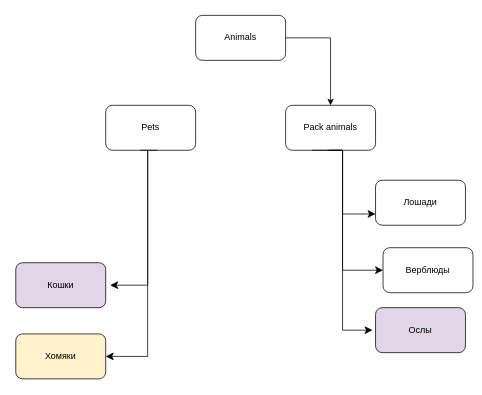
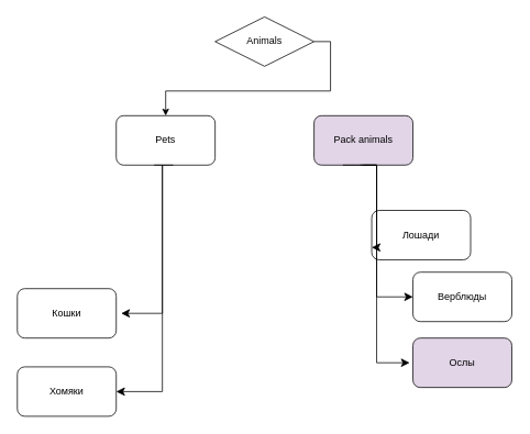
  <mxCell id="0" />
  <mxCell id="1" parent="0" />
- <mxCell id="2" style="edgeStyle=orthogonalEdgeStyle;rounded=0;orthogonalLoop=1;jettySize=auto;html=1;exitX=1;exitY=0.5;exitDx=0;exitDy=0;entryX=0.5;entryY=0;entryDx=0;entryDy=0;" parent="1" source="3" target="5" edge="1"><mxGeometry relative="1" as="geometry" /></mxCell>
- <mxCell id="3" value="Animals" style="rounded=1;whiteSpace=wrap;html=1;" parent="1" vertex="1"><mxGeometry x="260" y="20" width="120" height="60" as="geometry" /></mxCell>
+ <mxCell id="2" style="edgeStyle=orthogonalEdgeStyle;rounded=0;orthogonalLoop=1;jettySize=auto;html=1;exitX=1;exitY=0.5;exitDx=0;exitDy=0;" parent="1" source="3" target="4" edge="1"><mxGeometry relative="1" as="geometry" /></mxCell>
+ <mxCell id="3" value="Animals" style="rhombus;whiteSpace=wrap;html=1;" parent="1" vertex="1"><mxGeometry x="260" y="20" width="120" height="60" as="geometry" /></mxCell>
  <mxCell id="4" value="Pets" style="rounded=1;whiteSpace=wrap;html=1;" parent="1" vertex="1"><mxGeometry x="140" y="140" width="120" height="60" as="geometry" /></mxCell>
- <mxCell id="5" value="Pack animals" style="rounded=1;whiteSpace=wrap;html=1;" parent="1" vertex="1"><mxGeometry x="380" y="140" width="120" height="60" as="geometry" /></mxCell>
- <mxCell id="6" value="Кошки" style="rounded=1;whiteSpace=wrap;html=1;fillColor=#e1d5e7;" parent="1" vertex="1"><mxGeometry x="20" y="350" width="120" height="60" as="geometry" /></mxCell>
- <mxCell id="7" value="Хомяки" style="rounded=1;whiteSpace=wrap;html=1;fillColor=#fff2cc;" parent="1" vertex="1"><mxGeometry x="20" y="445" width="120" height="60" as="geometry" /></mxCell>
- <mxCell id="8" value="Лошади" style="rounded=1;whiteSpace=wrap;html=1;" parent="1" vertex="1"><mxGeometry x="500" y="240" width="120" height="60" as="geometry" /></mxCell>
- <mxCell id="9" value="Верблюды" style="rounded=1;whiteSpace=wrap;html=1;" parent="1" vertex="1"><mxGeometry x="510" y="330" width="120" height="60" as="geometry" /></mxCell>
+ <mxCell id="5" value="Pack animals" style="rounded=1;whiteSpace=wrap;html=1;fillColor=#e1d5e7;" parent="1" vertex="1"><mxGeometry x="380" y="140" width="120" height="60" as="geometry" /></mxCell>
+ <mxCell id="6" value="Кошки" style="rounded=1;whiteSpace=wrap;html=1;" parent="1" vertex="1"><mxGeometry x="20" y="350" width="120" height="60" as="geometry" /></mxCell>
+ <mxCell id="7" value="Хомяки" style="rounded=1;whiteSpace=wrap;html=1;" parent="1" vertex="1"><mxGeometry x="20" y="445" width="120" height="60" as="geometry" /></mxCell>
+ <mxCell id="8" value="Лошади" style="rounded=1;whiteSpace=wrap;html=1;" parent="1" vertex="1"><mxGeometry x="450" y="255" width="120" height="60" as="geometry" /></mxCell>
+ <mxCell id="9" value="Верблюды" style="rounded=1;whiteSpace=wrap;html=1;" parent="1" vertex="1"><mxGeometry x="500" y="330" width="120" height="60" as="geometry" /></mxCell>
  <mxCell id="10" value="Ослы" style="rounded=1;whiteSpace=wrap;html=1;fillColor=#e1d5e7;" parent="1" vertex="1"><mxGeometry x="500" y="410" width="120" height="60" as="geometry" /></mxCell>
  <mxCell id="11" value="" style="edgeStyle=elbowEdgeStyle;elbow=horizontal;endArrow=classic;html=1;curved=0;rounded=0;endSize=8;startSize=8;exitX=0.575;exitY=1;exitDx=0;exitDy=0;exitPerimeter=0;" parent="1" source="4" edge="1"><mxGeometry width="50" height="50" relative="1" as="geometry"><mxPoint x="296" y="350" as="sourcePoint" /><mxPoint x="146" y="380" as="targetPoint" /><Array as="points"><mxPoint x="196" y="260" /></Array></mxGeometry></mxCell>
  <mxCell id="12" value="" style="edgeStyle=elbowEdgeStyle;elbow=horizontal;endArrow=classic;html=1;curved=0;rounded=0;endSize=8;startSize=8;entryX=1;entryY=0.5;entryDx=0;entryDy=0;" parent="1" target="7" edge="1"><mxGeometry width="50" height="50" relative="1" as="geometry"><mxPoint x="186" y="200" as="sourcePoint" /><mxPoint x="346" y="300" as="targetPoint" /><Array as="points"><mxPoint x="196" y="320" /><mxPoint x="186" y="310" /></Array></mxGeometry></mxCell>
  <mxCell id="13" value="" style="edgeStyle=elbowEdgeStyle;elbow=horizontal;endArrow=classic;html=1;curved=0;rounded=0;endSize=8;startSize=8;exitX=0.5;exitY=1;exitDx=0;exitDy=0;entryX=0;entryY=0.75;entryDx=0;entryDy=0;" parent="1" source="5" edge="1" target="8"><mxGeometry width="50" height="50" relative="1" as="geometry"><mxPoint x="296" y="350" as="sourcePoint" /><mxPoint x="496" y="270" as="targetPoint" /><Array as="points"><mxPoint x="456" y="240" /></Array></mxGeometry></mxCell>
  <mxCell id="14" value="" style="edgeStyle=elbowEdgeStyle;elbow=horizontal;endArrow=classic;html=1;curved=0;rounded=0;endSize=8;startSize=8;entryX=0;entryY=0.5;entryDx=0;entryDy=0;" parent="1" target="9" edge="1"><mxGeometry width="50" height="50" relative="1" as="geometry"><mxPoint x="436" y="200" as="sourcePoint" /><mxPoint x="346" y="300" as="targetPoint" /><Array as="points"><mxPoint x="456" y="300" /><mxPoint x="446" y="330" /></Array></mxGeometry></mxCell>
  <mxCell id="15" value="" style="edgeStyle=elbowEdgeStyle;elbow=horizontal;endArrow=classic;html=1;curved=0;rounded=0;endSize=8;startSize=8;" parent="1" edge="1"><mxGeometry width="50" height="50" relative="1" as="geometry"><mxPoint x="415" y="200" as="sourcePoint" /><mxPoint x="496" y="440" as="targetPoint" /></mxGeometry></mxCell>
